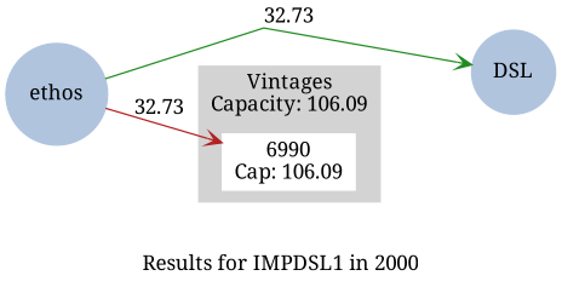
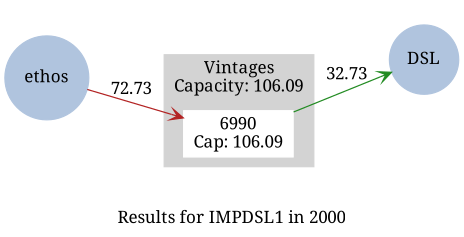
  strict digraph {
    compound=True
    concentrate=True
    fontname="Noto Serif"
    label="Results for IMPDSL1 in 2000"
    rankdir=LR
    splines=False
    node [color=lightsteelblue fontcolor=black fontname="Noto Serif" shape=circle style=filled]
    edge [arrowhead=vee fontname="Noto Serif"]
    DSL
    ethos
    n3 [color=white label="6990\nCap: 106.09" shape=box fontcolor=""]
    subgraph sub_1 {
      DSL
      ethos
    }
    subgraph cluster_2 {
      color=lightgrey
      label="Vintages\nCapacity: 106.09"
      style=filled
      n3
    }
    subgraph sub_3 {
      ethos
      n3
    }
    subgraph sub_4 {
      DSL
      n3
    }
-   ethos -> n3 [color=firebrick label=32.73]
-   ethos -> DSL [color=forestgreen label=32.73]
+   ethos -> n3 [color=firebrick label=72.73]
+   n3 -> DSL [color=forestgreen label=32.73]
  }
